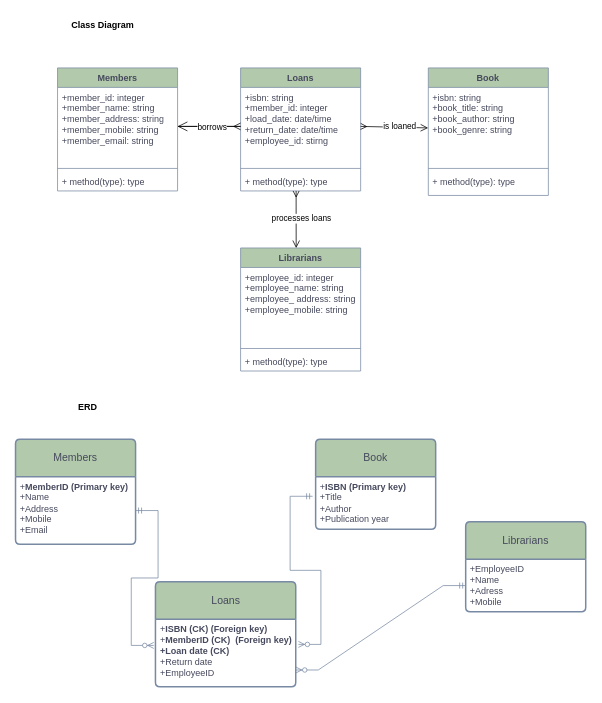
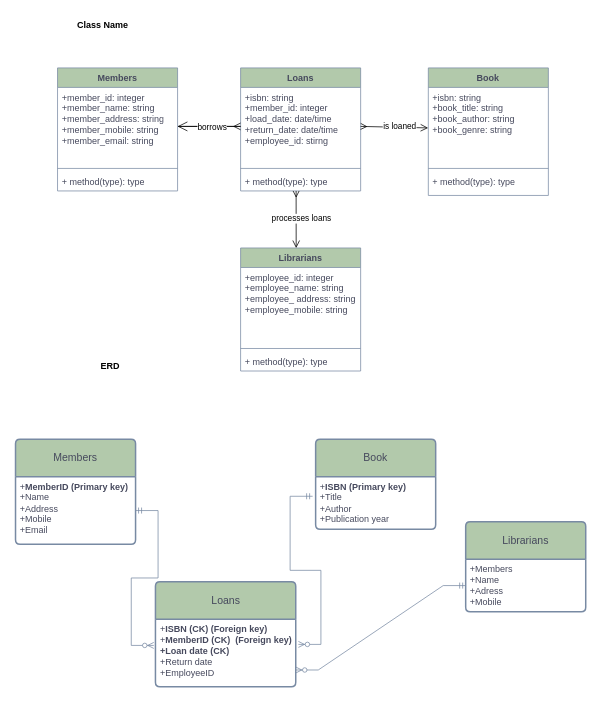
  <mxCell id="0" />
  <mxCell id="1" parent="0" />
  <mxCell id="2" value="Book" style="swimlane;childLayout=stackLayout;horizontal=1;startSize=50;horizontalStack=0;rounded=1;fontSize=14;fontStyle=0;strokeWidth=2;resizeParent=0;resizeLast=1;shadow=0;dashed=0;align=center;arcSize=4;whiteSpace=wrap;html=1;labelBackgroundColor=none;fillColor=#B2C9AB;strokeColor=#788AA3;fontColor=#46495D;" vertex="1" parent="1"><mxGeometry x="420" y="585" width="160" height="120" as="geometry" /></mxCell>
  <mxCell id="3" value="+&lt;b&gt;ISBN (Primary key)&lt;br&gt;&lt;/b&gt;+Title&lt;br&gt;+Author&lt;div&gt;+Publication year&lt;/div&gt;" style="align=left;strokeColor=none;fillColor=none;spacingLeft=4;fontSize=12;verticalAlign=top;resizable=0;rotatable=0;part=1;html=1;labelBackgroundColor=none;fontColor=#46495D;" vertex="1" parent="2"><mxGeometry y="50" width="160" height="70" as="geometry" /></mxCell>
  <mxCell id="4" value="Members" style="swimlane;childLayout=stackLayout;horizontal=1;startSize=50;horizontalStack=0;rounded=1;fontSize=14;fontStyle=0;strokeWidth=2;resizeParent=0;resizeLast=1;shadow=0;dashed=0;align=center;arcSize=4;whiteSpace=wrap;html=1;labelBackgroundColor=none;fillColor=#B2C9AB;strokeColor=#788AA3;fontColor=#46495D;" vertex="1" parent="1"><mxGeometry x="20" y="585" width="160" height="140" as="geometry" /></mxCell>
  <mxCell id="5" value="+&lt;b&gt;MemberID (Primary key)&lt;/b&gt;&lt;div&gt;+Name&lt;/div&gt;&lt;div&gt;&lt;span style=&quot;background-color: initial;&quot;&gt;+Address&lt;/span&gt;&lt;/div&gt;&lt;div&gt;+Mobile&lt;/div&gt;&lt;div&gt;+Email&lt;/div&gt;" style="align=left;strokeColor=none;fillColor=none;spacingLeft=4;fontSize=12;verticalAlign=top;resizable=0;rotatable=0;part=1;html=1;labelBackgroundColor=none;fontColor=#46495D;" vertex="1" parent="4"><mxGeometry y="50" width="160" height="90" as="geometry" /></mxCell>
  <mxCell id="6" value="Loans" style="swimlane;childLayout=stackLayout;horizontal=1;startSize=50;horizontalStack=0;rounded=1;fontSize=14;fontStyle=0;strokeWidth=2;resizeParent=0;resizeLast=1;shadow=0;dashed=0;align=center;arcSize=4;whiteSpace=wrap;html=1;labelBackgroundColor=none;fillColor=#B2C9AB;strokeColor=#788AA3;fontColor=#46495D;" vertex="1" parent="1"><mxGeometry x="206.5" y="775" width="187" height="140" as="geometry" /></mxCell>
  <mxCell id="7" value="+&lt;b&gt;ISBN (CK) (Foreign key)&lt;/b&gt;&lt;div&gt;+&lt;b&gt;MemberID (CK)&amp;nbsp; (Foreign key)&lt;/b&gt;&lt;br&gt;&lt;div&gt;&lt;b&gt;+Loan date (CK)&lt;/b&gt;&lt;div&gt;+Return date&lt;/div&gt;&lt;div&gt;+EmployeeID&lt;/div&gt;&lt;div&gt;&lt;br&gt;&lt;/div&gt;&lt;/div&gt;&lt;/div&gt;" style="align=left;strokeColor=none;fillColor=none;spacingLeft=4;fontSize=12;verticalAlign=top;resizable=0;rotatable=0;part=1;html=1;labelBackgroundColor=none;fontColor=#46495D;" vertex="1" parent="6"><mxGeometry y="50" width="187" height="90" as="geometry" /></mxCell>
  <mxCell id="8" value="Librarians" style="swimlane;childLayout=stackLayout;horizontal=1;startSize=50;horizontalStack=0;rounded=1;fontSize=14;fontStyle=0;strokeWidth=2;resizeParent=0;resizeLast=1;shadow=0;dashed=0;align=center;arcSize=4;whiteSpace=wrap;html=1;labelBackgroundColor=none;fillColor=#B2C9AB;strokeColor=#788AA3;fontColor=#46495D;" vertex="1" parent="1"><mxGeometry x="620" y="695" width="160" height="120" as="geometry" /></mxCell>
- <mxCell id="9" value="+EmployeeID&lt;div&gt;+Name&lt;/div&gt;&lt;div&gt;+Adress&lt;/div&gt;&lt;div&gt;+Mobile&lt;/div&gt;" style="align=left;strokeColor=none;fillColor=none;spacingLeft=4;fontSize=12;verticalAlign=top;resizable=0;rotatable=0;part=1;html=1;labelBackgroundColor=none;fontColor=#46495D;" vertex="1" parent="8"><mxGeometry y="50" width="160" height="70" as="geometry" /></mxCell>
+ <mxCell id="9" value="+Members&lt;div&gt;+Name&lt;/div&gt;&lt;div&gt;+Adress&lt;/div&gt;&lt;div&gt;+Mobile&lt;/div&gt;" style="align=left;strokeColor=none;fillColor=none;spacingLeft=4;fontSize=12;verticalAlign=top;resizable=0;rotatable=0;part=1;html=1;labelBackgroundColor=none;fontColor=#46495D;" vertex="1" parent="8"><mxGeometry y="50" width="160" height="70" as="geometry" /></mxCell>
  <mxCell id="10" value="" style="edgeStyle=entityRelationEdgeStyle;fontSize=12;html=1;endArrow=ERzeroToMany;startArrow=ERmandOne;rounded=0;entryX=-0.012;entryY=0.386;entryDx=0;entryDy=0;entryPerimeter=0;labelBackgroundColor=none;strokeColor=#788AA3;fontColor=default;" edge="1" parent="1" source="5" target="7"><mxGeometry width="100" height="100" relative="1" as="geometry"><mxPoint x="280" y="885" as="sourcePoint" /><mxPoint x="380" y="785" as="targetPoint" /></mxGeometry></mxCell>
  <mxCell id="11" value="" style="edgeStyle=entityRelationEdgeStyle;fontSize=12;html=1;endArrow=ERzeroToMany;startArrow=ERmandOne;rounded=0;exitX=-0.025;exitY=0.371;exitDx=0;exitDy=0;exitPerimeter=0;entryX=1.019;entryY=0.371;entryDx=0;entryDy=0;entryPerimeter=0;labelBackgroundColor=none;strokeColor=#788AA3;fontColor=default;" edge="1" parent="1" source="3" target="7"><mxGeometry width="100" height="100" relative="1" as="geometry"><mxPoint x="480" y="689.99" as="sourcePoint" /><mxPoint x="380" y="785" as="targetPoint" /><Array as="points"><mxPoint x="410" y="655" /><mxPoint x="410" y="665" /><mxPoint x="420" y="665" /></Array></mxGeometry></mxCell>
  <mxCell id="12" value="" style="edgeStyle=entityRelationEdgeStyle;fontSize=12;html=1;endArrow=ERzeroToMany;startArrow=ERmandOne;rounded=0;entryX=1;entryY=0.75;entryDx=0;entryDy=0;labelBackgroundColor=none;strokeColor=#788AA3;fontColor=default;" edge="1" parent="1" source="9" target="7"><mxGeometry width="100" height="100" relative="1" as="geometry"><mxPoint x="620" y="905" as="sourcePoint" /><mxPoint x="470" y="965" as="targetPoint" /></mxGeometry></mxCell>
  <mxCell id="13" value="Loans" style="swimlane;fontStyle=1;align=center;verticalAlign=top;childLayout=stackLayout;horizontal=1;startSize=26;horizontalStack=0;resizeParent=1;resizeParentMax=0;resizeLast=0;collapsible=1;marginBottom=0;whiteSpace=wrap;html=1;strokeColor=#788AA3;fontColor=#46495D;fillColor=#B2C9AB;" vertex="1" parent="1"><mxGeometry x="320" y="90" width="160" height="164" as="geometry" /></mxCell>
  <mxCell id="14" value="&lt;div&gt;&lt;span style=&quot;background-color: initial;&quot;&gt;+isbn: string&lt;/span&gt;&lt;/div&gt;&lt;div&gt;&lt;span style=&quot;background-color: initial;&quot;&gt;+member_id: integer&lt;/span&gt;&lt;div&gt;&lt;span style=&quot;background-color: initial;&quot;&gt;+load_date: date/time&lt;/span&gt;&lt;div&gt;&lt;div&gt;+return_date: date/time&lt;/div&gt;&lt;div&gt;+employee_id: stirng&lt;/div&gt;&lt;div&gt;&lt;br style=&quot;text-wrap: nowrap;&quot;&gt;&lt;/div&gt;&lt;/div&gt;&lt;/div&gt;&lt;/div&gt;" style="text;strokeColor=none;fillColor=none;align=left;verticalAlign=top;spacingLeft=4;spacingRight=4;overflow=hidden;rotatable=0;points=[[0,0.5],[1,0.5]];portConstraint=eastwest;whiteSpace=wrap;html=1;fontColor=#46495D;" vertex="1" parent="13"><mxGeometry y="26" width="160" height="104" as="geometry" /></mxCell>
  <mxCell id="15" value="" style="line;strokeWidth=1;fillColor=none;align=left;verticalAlign=middle;spacingTop=-1;spacingLeft=3;spacingRight=3;rotatable=0;labelPosition=right;points=[];portConstraint=eastwest;strokeColor=inherit;fontColor=#46495D;" vertex="1" parent="13"><mxGeometry y="130" width="160" height="8" as="geometry" /></mxCell>
  <mxCell id="16" value="+ method(type): type" style="text;strokeColor=none;fillColor=none;align=left;verticalAlign=top;spacingLeft=4;spacingRight=4;overflow=hidden;rotatable=0;points=[[0,0.5],[1,0.5]];portConstraint=eastwest;whiteSpace=wrap;html=1;fontColor=#46495D;" vertex="1" parent="13"><mxGeometry y="138" width="160" height="26" as="geometry" /></mxCell>
  <mxCell id="17" value="Librarians&lt;div&gt;&lt;br&gt;&lt;/div&gt;" style="swimlane;fontStyle=1;align=center;verticalAlign=top;childLayout=stackLayout;horizontal=1;startSize=26;horizontalStack=0;resizeParent=1;resizeParentMax=0;resizeLast=0;collapsible=1;marginBottom=0;whiteSpace=wrap;html=1;strokeColor=#788AA3;fontColor=#46495D;fillColor=#B2C9AB;" vertex="1" parent="1"><mxGeometry x="320" y="330" width="160" height="164" as="geometry" /></mxCell>
  <mxCell id="18" value="&lt;span style=&quot;text-wrap: nowrap;&quot;&gt;+employee_id: integer&lt;/span&gt;&lt;div style=&quot;text-wrap: nowrap;&quot;&gt;+employee_name: string&lt;/div&gt;&lt;div style=&quot;text-wrap: nowrap;&quot;&gt;+employee_ address: string&lt;/div&gt;&lt;div style=&quot;text-wrap: nowrap;&quot;&gt;+employee_mobile: string&lt;/div&gt;" style="text;strokeColor=none;fillColor=none;align=left;verticalAlign=top;spacingLeft=4;spacingRight=4;overflow=hidden;rotatable=0;points=[[0,0.5],[1,0.5]];portConstraint=eastwest;whiteSpace=wrap;html=1;fontColor=#46495D;" vertex="1" parent="17"><mxGeometry y="26" width="160" height="104" as="geometry" /></mxCell>
  <mxCell id="19" value="" style="line;strokeWidth=1;fillColor=none;align=left;verticalAlign=middle;spacingTop=-1;spacingLeft=3;spacingRight=3;rotatable=0;labelPosition=right;points=[];portConstraint=eastwest;strokeColor=inherit;fontColor=#46495D;" vertex="1" parent="17"><mxGeometry y="130" width="160" height="8" as="geometry" /></mxCell>
  <mxCell id="20" value="+ method(type): type" style="text;strokeColor=none;fillColor=none;align=left;verticalAlign=top;spacingLeft=4;spacingRight=4;overflow=hidden;rotatable=0;points=[[0,0.5],[1,0.5]];portConstraint=eastwest;whiteSpace=wrap;html=1;fontColor=#46495D;" vertex="1" parent="17"><mxGeometry y="138" width="160" height="26" as="geometry" /></mxCell>
  <mxCell id="21" value="Book" style="swimlane;fontStyle=1;align=center;verticalAlign=top;childLayout=stackLayout;horizontal=1;startSize=26;horizontalStack=0;resizeParent=1;resizeParentMax=0;resizeLast=0;collapsible=1;marginBottom=0;whiteSpace=wrap;html=1;strokeColor=#788AA3;fontColor=#46495D;fillColor=#B2C9AB;" vertex="1" parent="1"><mxGeometry x="570.21" y="90" width="160" height="170" as="geometry" /></mxCell>
  <mxCell id="22" value="&lt;span style=&quot;text-wrap: nowrap;&quot;&gt;+isbn: string&lt;/span&gt;&lt;span style=&quot;text-wrap: nowrap;&quot;&gt;&lt;br&gt;&lt;/span&gt;&lt;span style=&quot;text-wrap: nowrap;&quot;&gt;+book_title: string&lt;/span&gt;&lt;br style=&quot;text-wrap: nowrap;&quot;&gt;&lt;span style=&quot;text-wrap: nowrap;&quot;&gt;+book_author: string&lt;/span&gt;&lt;div style=&quot;text-wrap: nowrap;&quot;&gt;+book_genre: string&lt;/div&gt;" style="text;strokeColor=none;fillColor=none;align=left;verticalAlign=top;spacingLeft=4;spacingRight=4;overflow=hidden;rotatable=0;points=[[0,0.5],[1,0.5]];portConstraint=eastwest;whiteSpace=wrap;html=1;fontColor=#46495D;" vertex="1" parent="21"><mxGeometry y="26" width="160" height="104" as="geometry" /></mxCell>
  <mxCell id="23" value="" style="line;strokeWidth=1;fillColor=none;align=left;verticalAlign=middle;spacingTop=-1;spacingLeft=3;spacingRight=3;rotatable=0;labelPosition=right;points=[];portConstraint=eastwest;strokeColor=inherit;fontColor=#46495D;" vertex="1" parent="21"><mxGeometry y="130" width="160" height="8" as="geometry" /></mxCell>
  <mxCell id="24" value="+ method(type): type" style="text;strokeColor=none;fillColor=none;align=left;verticalAlign=top;spacingLeft=4;spacingRight=4;overflow=hidden;rotatable=0;points=[[0,0.5],[1,0.5]];portConstraint=eastwest;whiteSpace=wrap;html=1;fontColor=#46495D;" vertex="1" parent="21"><mxGeometry y="138" width="160" height="32" as="geometry" /></mxCell>
  <mxCell id="25" value="Members" style="swimlane;fontStyle=1;align=center;verticalAlign=top;childLayout=stackLayout;horizontal=1;startSize=26;horizontalStack=0;resizeParent=1;resizeParentMax=0;resizeLast=0;collapsible=1;marginBottom=0;whiteSpace=wrap;html=1;strokeColor=#788AA3;fontColor=#46495D;fillColor=#B2C9AB;" vertex="1" parent="1"><mxGeometry x="76" y="90" width="160" height="164" as="geometry" /></mxCell>
  <mxCell id="26" value="&lt;div&gt;&lt;span style=&quot;background-color: initial; text-wrap: nowrap;&quot;&gt;+member_id: integer&lt;/span&gt;&lt;span style=&quot;background-color: initial; text-wrap: nowrap;&quot;&gt;&amp;nbsp;&lt;/span&gt;&lt;/div&gt;&lt;div style=&quot;text-wrap: nowrap;&quot;&gt;+member_name: string&lt;/div&gt;&lt;div style=&quot;text-wrap: nowrap;&quot;&gt;&lt;span style=&quot;background-color: initial;&quot;&gt;+member_address: string&lt;/span&gt;&lt;/div&gt;&lt;div style=&quot;text-wrap: nowrap;&quot;&gt;+member_mobile: string&lt;/div&gt;&lt;div style=&quot;text-wrap: nowrap;&quot;&gt;+member_email: string&lt;/div&gt;" style="text;strokeColor=none;fillColor=none;align=left;verticalAlign=top;spacingLeft=4;spacingRight=4;overflow=hidden;rotatable=0;points=[[0,0.5],[1,0.5]];portConstraint=eastwest;whiteSpace=wrap;html=1;fontColor=#46495D;" vertex="1" parent="25"><mxGeometry y="26" width="160" height="104" as="geometry" /></mxCell>
  <mxCell id="27" value="" style="line;strokeWidth=1;fillColor=none;align=left;verticalAlign=middle;spacingTop=-1;spacingLeft=3;spacingRight=3;rotatable=0;labelPosition=right;points=[];portConstraint=eastwest;strokeColor=inherit;fontColor=#46495D;" vertex="1" parent="25"><mxGeometry y="130" width="160" height="8" as="geometry" /></mxCell>
  <mxCell id="28" value="+ method(type): type" style="text;strokeColor=none;fillColor=none;align=left;verticalAlign=top;spacingLeft=4;spacingRight=4;overflow=hidden;rotatable=0;points=[[0,0.5],[1,0.5]];portConstraint=eastwest;whiteSpace=wrap;html=1;fontColor=#46495D;" vertex="1" parent="25"><mxGeometry y="138" width="160" height="26" as="geometry" /></mxCell>
  <mxCell id="29" value="" style="endArrow=open;endFill=1;endSize=11;html=1;rounded=0;entryX=1;entryY=0.5;entryDx=0;entryDy=0;exitX=0;exitY=0.5;exitDx=0;exitDy=0;startArrow=ERmany;startFill=0;startSize=7;" edge="1" parent="1" source="14" target="26"><mxGeometry width="160" relative="1" as="geometry"><mxPoint x="400" y="290" as="sourcePoint" /><mxPoint x="560" y="290" as="targetPoint" /></mxGeometry></mxCell>
  <mxCell id="30" value="" style="endArrow=open;endFill=1;endSize=8;html=1;rounded=0;startArrow=ERmany;startFill=0;exitX=1;exitY=0.5;exitDx=0;exitDy=0;" edge="1" parent="1" source="14"><mxGeometry width="160" relative="1" as="geometry"><mxPoint x="486" y="170" as="sourcePoint" /><mxPoint x="570" y="170" as="targetPoint" /></mxGeometry></mxCell>
  <mxCell id="31" value="is loaned" style="edgeLabel;html=1;align=center;verticalAlign=middle;resizable=0;points=[];" vertex="1" connectable="0" parent="30"><mxGeometry x="0.029" relative="1" as="geometry"><mxPoint x="6" y="-2" as="offset" /></mxGeometry></mxCell>
  <mxCell id="32" value="" style="edgeStyle=orthogonalEdgeStyle;rounded=0;orthogonalLoop=1;jettySize=auto;html=1;strokeColor=#000000;startSize=6;endSize=0;" edge="1" parent="1" source="14" target="26"><mxGeometry relative="1" as="geometry" /></mxCell>
  <mxCell id="33" value="borrows" style="edgeLabel;html=1;align=center;verticalAlign=middle;resizable=0;points=[];" vertex="1" connectable="0" parent="32"><mxGeometry x="-0.074" relative="1" as="geometry"><mxPoint as="offset" /></mxGeometry></mxCell>
  <mxCell id="34" value="" style="endArrow=open;endFill=1;endSize=8;html=1;rounded=0;startArrow=ERmany;startFill=0;entryX=0.463;entryY=0.001;entryDx=0;entryDy=0;entryPerimeter=0;" edge="1" parent="1" target="17"><mxGeometry width="160" relative="1" as="geometry"><mxPoint x="394" y="254" as="sourcePoint" /><mxPoint x="494" y="270" as="targetPoint" /></mxGeometry></mxCell>
  <mxCell id="35" value="processes loans" style="edgeLabel;html=1;align=center;verticalAlign=middle;resizable=0;points=[];" vertex="1" connectable="0" parent="34"><mxGeometry x="0.029" relative="1" as="geometry"><mxPoint x="6" y="-2" as="offset" /></mxGeometry></mxCell>
- <mxCell id="36" value="Class Diagram" style="text;align=center;fontStyle=1;verticalAlign=middle;spacingLeft=3;spacingRight=3;strokeColor=none;rotatable=0;points=[[0,0.5],[1,0.5]];portConstraint=eastwest;html=1;" vertex="1" parent="1"><mxGeometry x="96" y="20" width="80" height="26" as="geometry" /></mxCell>
- <mxCell id="37" value="ERD" style="text;align=center;fontStyle=1;verticalAlign=middle;spacingLeft=3;spacingRight=3;strokeColor=none;rotatable=0;points=[[0,0.5],[1,0.5]];portConstraint=eastwest;html=1;" vertex="1" parent="1"><mxGeometry x="76" y="530" width="80" height="26" as="geometry" /></mxCell>
+ <mxCell id="36" value="Class Name" style="text;align=center;fontStyle=1;verticalAlign=middle;spacingLeft=3;spacingRight=3;strokeColor=none;rotatable=0;points=[[0,0.5],[1,0.5]];portConstraint=eastwest;html=1;" vertex="1" parent="1"><mxGeometry x="96" y="20" width="80" height="26" as="geometry" /></mxCell>
+ <mxCell id="37" value="ERD" style="text;align=center;fontStyle=1;verticalAlign=middle;spacingLeft=3;spacingRight=3;strokeColor=none;rotatable=0;points=[[0,0.5],[1,0.5]];portConstraint=eastwest;html=1;" vertex="1" parent="1"><mxGeometry x="106" y="475" width="80" height="26" as="geometry" /></mxCell>
